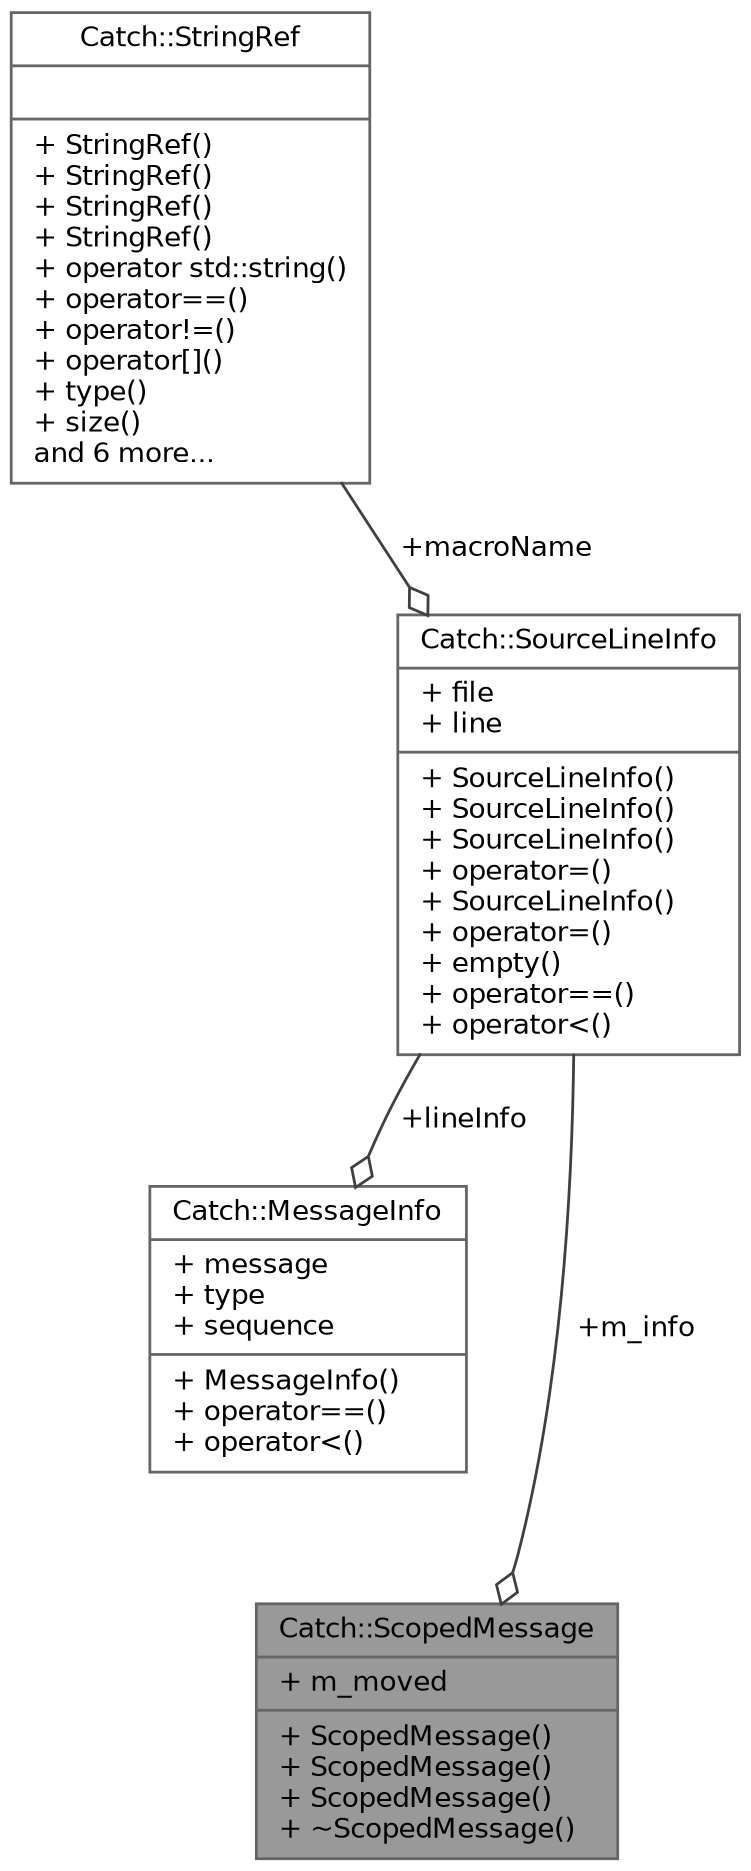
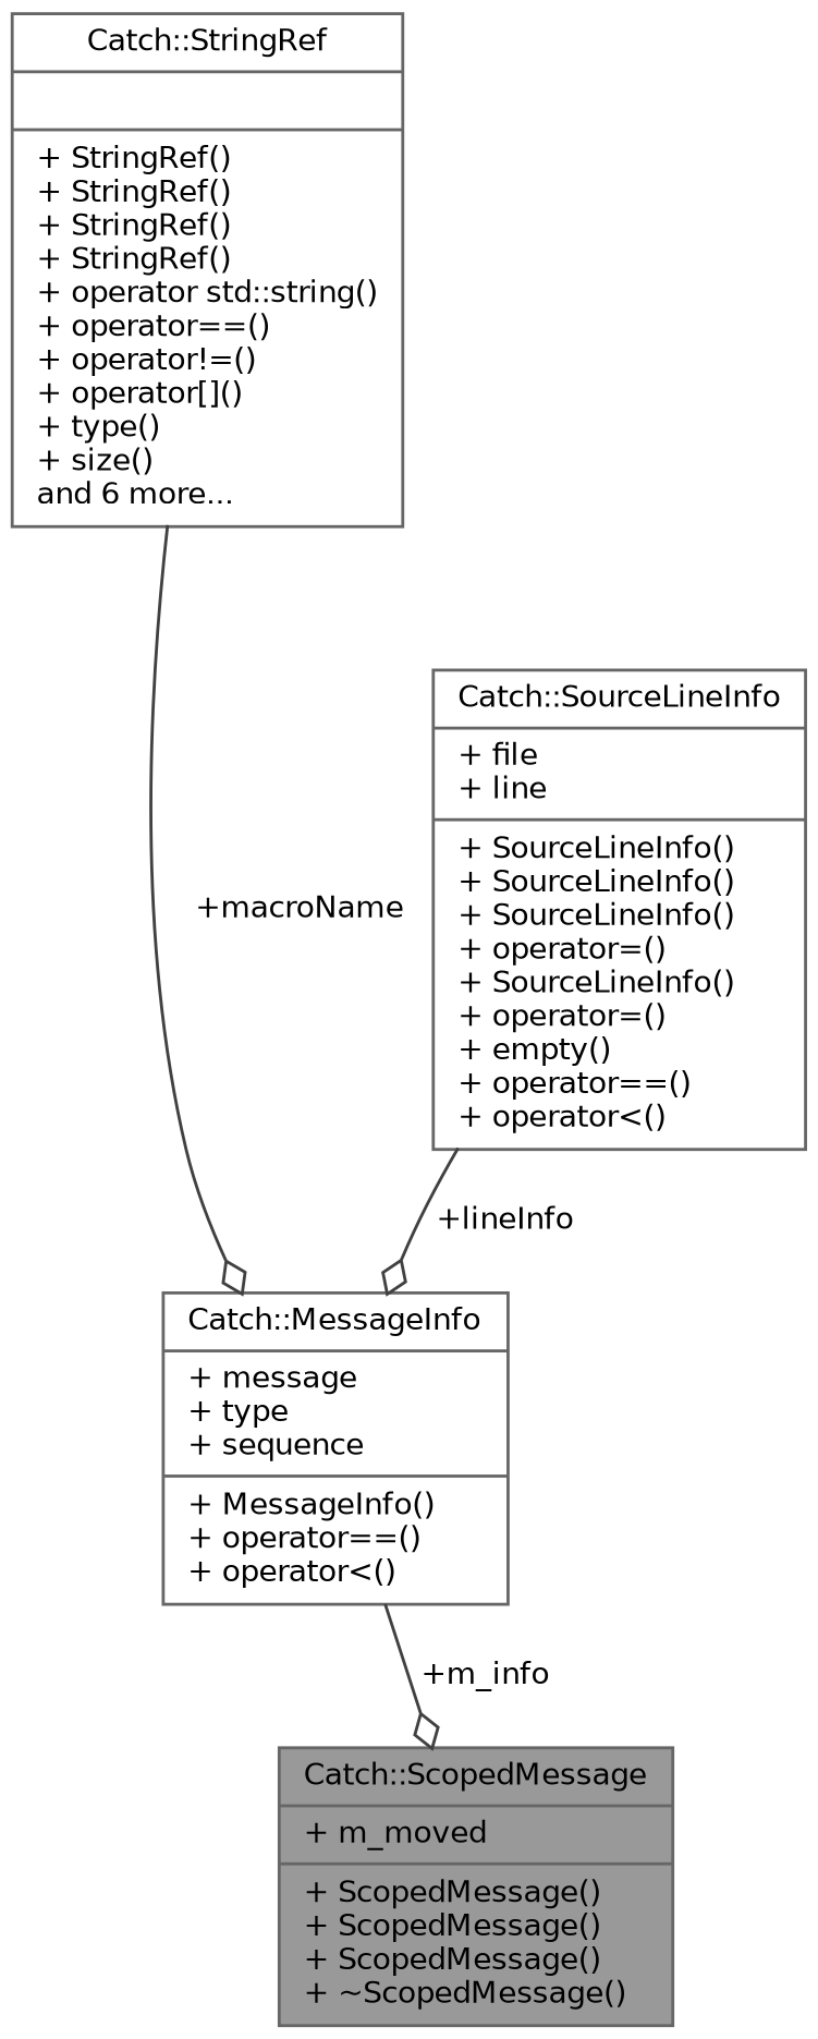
  digraph {
    node [color=gray40 fillcolor=white fontname=Helvetica fontsize=10 shape=record style=filled]
    edge [arrowhead=odiamond color=grey25 fontname=Helvetica fontsize=10 labelfontname=Helvetica labelfontsize=10 style=solid]
    n1 [fillcolor=grey60 fontcolor=black height=0.2 label="{Catch::ScopedMessage\n|+ m_moved\l|+ ScopedMessage()\l+ ScopedMessage()\l+ ScopedMessage()\l+ ~ScopedMessage()\l}" width=0.4]
    n2 [height=0.2 label="{Catch::MessageInfo\n|+ message\l+ type\l+ sequence\l|+ MessageInfo()\l+ operator==()\l+ operator\<()\l}" width=0.4]
    n3 [height=0.2 label="{Catch::StringRef\n||+ StringRef()\l+ StringRef()\l+ StringRef()\l+ StringRef()\l+ operator std::string()\l+ operator==()\l+ operator!=()\l+ operator[]()\l+ type()\l+ size()\land 6 more...\l}" width=0.4]
    n4 [height=0.2 label="{Catch::SourceLineInfo\n|+ file\l+ line\l|+ SourceLineInfo()\l+ SourceLineInfo()\l+ SourceLineInfo()\l+ operator=()\l+ SourceLineInfo()\l+ operator=()\l+ empty()\l+ operator==()\l+ operator\<()\l}" width=0.4]
-   n4 -> n1 [label=" +m_info"]
-   n3 -> n4 [label=" +macroName"]
+   n2 -> n1 [label=" +m_info"]
+   n3 -> n2 [label=" +macroName"]
    n4 -> n2 [label=" +lineInfo"]
  }
